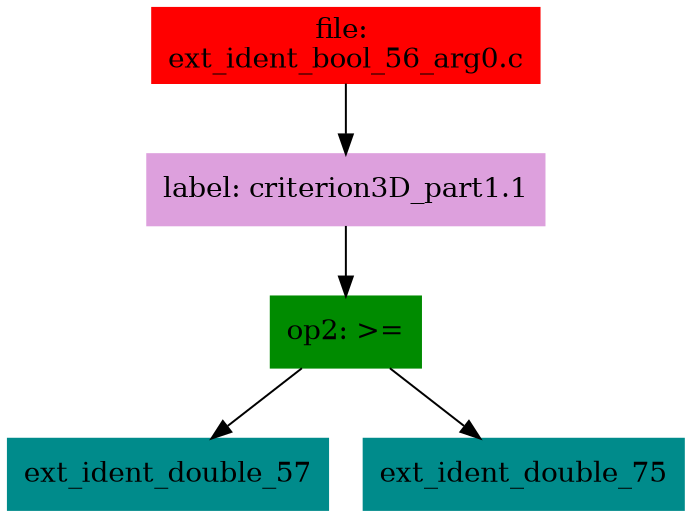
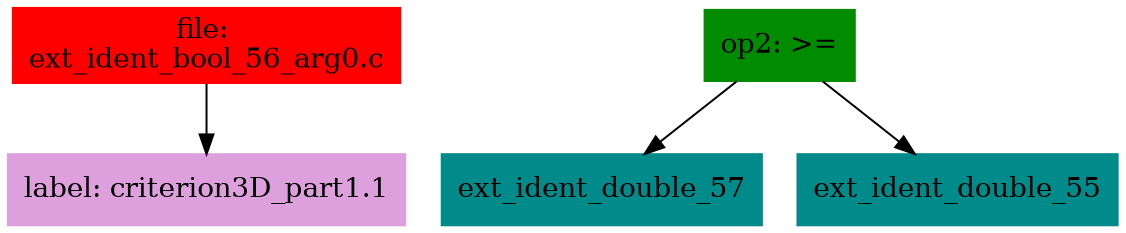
  digraph {
    node [color=cyan4 shape=box style=filled]
    n1 [color=red label="file: \next_ident_bool_56_arg0.c"]
    n2 [color=plum label="label: criterion3D_part1.1"]
    n3 [color=green4 label="op2: >="]
    n4 [label=ext_ident_double_57]
-   n5 [label=ext_ident_double_75]
+   n5 [label=ext_ident_double_55]
    n1 -> n2
-   n2 -> n3
    n3 -> n4
    n3 -> n5
  }
